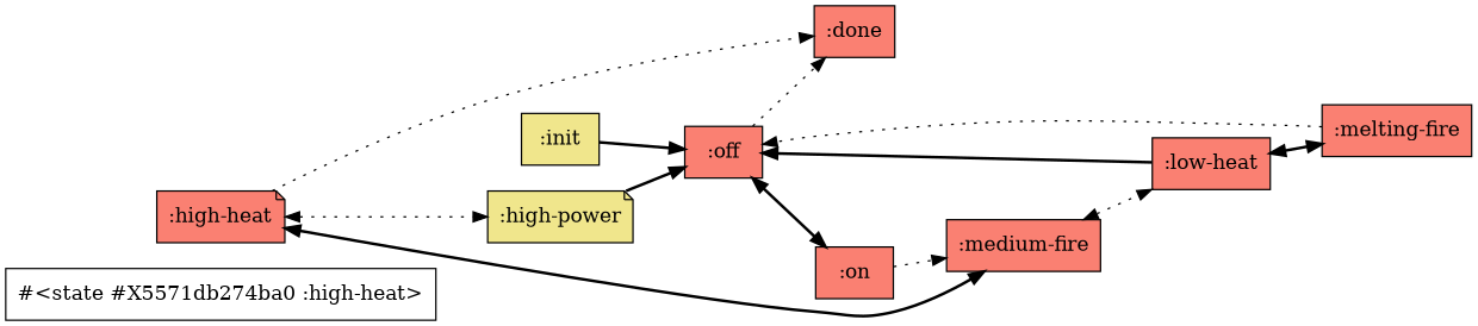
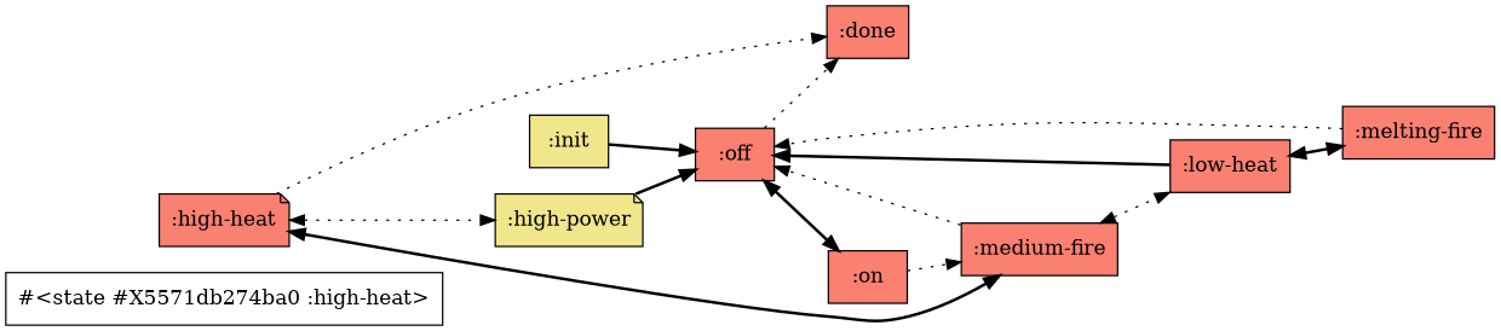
  digraph {
    rankdir=LR
    node [fillcolor=salmon shape=box style=filled]
    edge [style=dotted]
    n1 [fillcolor=white label="#<state #X5571db274ba0 :high-heat>"]
    n2 [label=":done"]
    n3 [label=":high-heat" shape=note]
    n4 [fillcolor=khaki label=":high-power" shape=note]
    n5 [label=":medium-fire"]
    n6 [label=":off"]
    n7 [label=":low-heat"]
    n8 [label=":on"]
    n9 [label=":melting-fire"]
    n10 [fillcolor=khaki label=":init"]
    n3 -> n2
    n3 -> n4 [dir=both]
    n3 -> n5 [dir=both style=bold]
    n4 -> n6 [style=bold]
+   n5 -> n6
    n5 -> n7 [dir=both]
    n6 -> n2
    n6 -> n8 [dir=both style=bold]
    n7 -> n6 [style=bold]
    n7 -> n9 [dir=both style=bold]
    n8 -> n5
    n9 -> n6
    n10 -> n6 [style=bold]
  }
